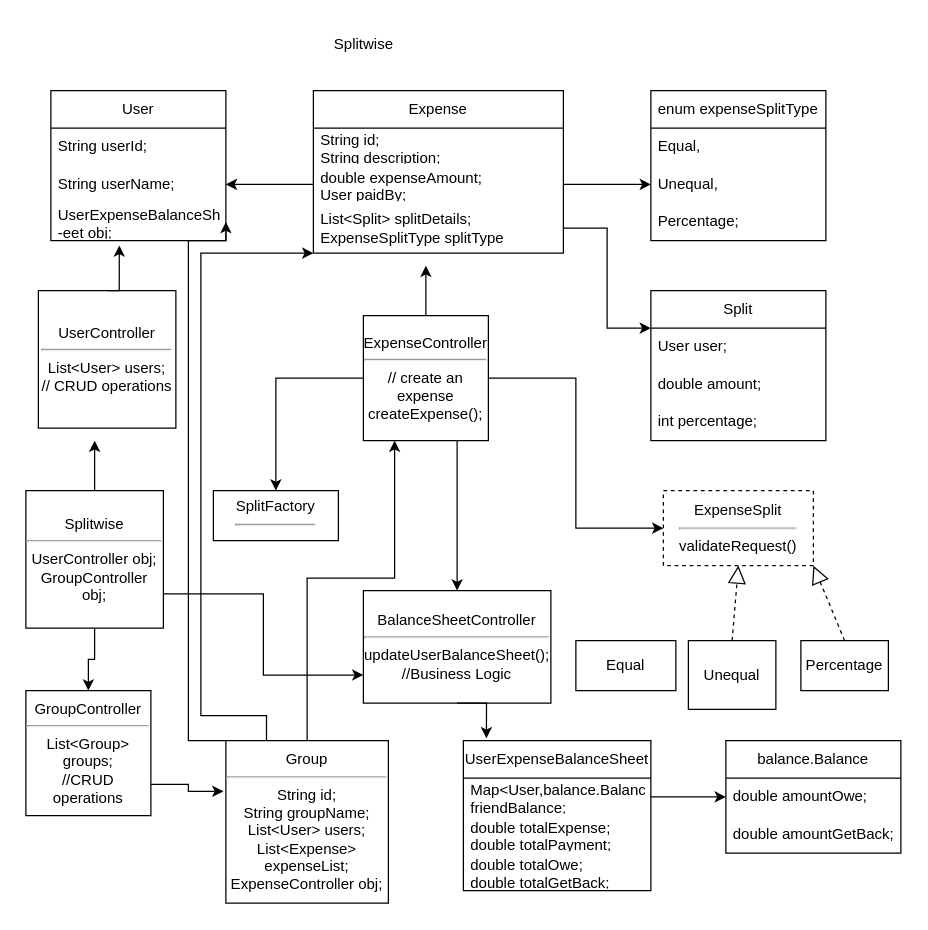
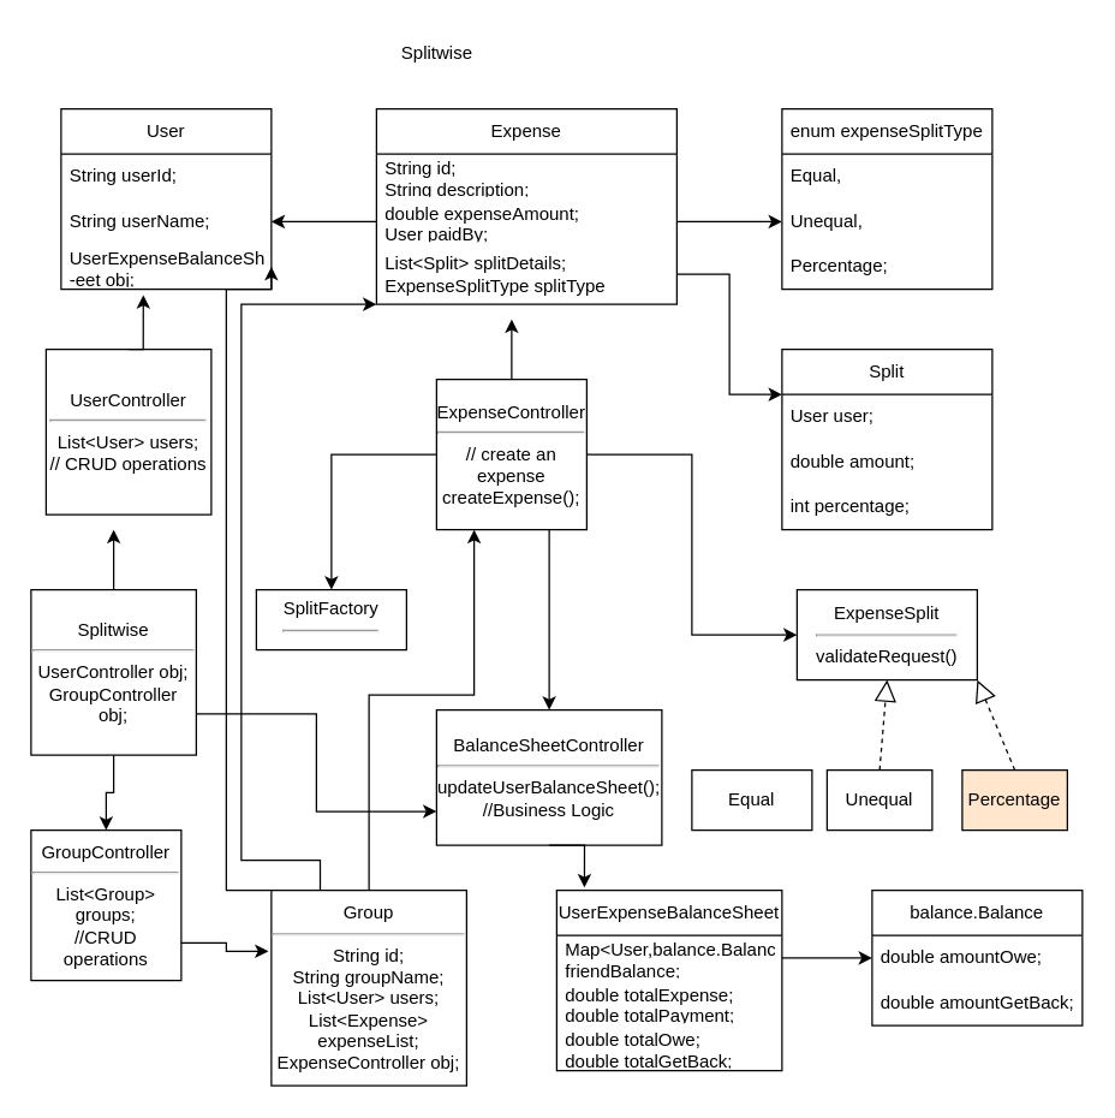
  <mxCell id="0" />
  <mxCell id="1" parent="0" />
  <mxCell id="2" value="Splitwise" style="text;html=1;align=center;verticalAlign=middle;resizable=0;points=[];autosize=1;strokeColor=none;fillColor=none;" vertex="1" parent="1"><mxGeometry x="255" y="20" width="70" height="30" as="geometry" /></mxCell>
  <mxCell id="3" value="User" style="swimlane;fontStyle=0;childLayout=stackLayout;horizontal=1;startSize=30;horizontalStack=0;resizeParent=1;resizeParentMax=0;resizeLast=0;collapsible=1;marginBottom=0;whiteSpace=wrap;html=1;" vertex="1" parent="1"><mxGeometry x="40" y="72" width="140" height="120" as="geometry" /></mxCell>
  <mxCell id="4" value="String userId;" style="text;strokeColor=none;fillColor=none;align=left;verticalAlign=middle;spacingLeft=4;spacingRight=4;overflow=hidden;points=[[0,0.5],[1,0.5]];portConstraint=eastwest;rotatable=0;whiteSpace=wrap;html=1;" vertex="1" parent="3"><mxGeometry y="30" width="140" height="30" as="geometry" /></mxCell>
  <mxCell id="5" value="String userName;" style="text;strokeColor=none;fillColor=none;align=left;verticalAlign=middle;spacingLeft=4;spacingRight=4;overflow=hidden;points=[[0,0.5],[1,0.5]];portConstraint=eastwest;rotatable=0;whiteSpace=wrap;html=1;" vertex="1" parent="3"><mxGeometry y="60" width="140" height="30" as="geometry" /></mxCell>
  <mxCell id="6" value="UserExpenseBalanceSh&lt;div&gt;-eet obj;&lt;/div&gt;" style="text;strokeColor=none;fillColor=none;align=left;verticalAlign=middle;spacingLeft=4;spacingRight=4;overflow=hidden;points=[[0,0.5],[1,0.5]];portConstraint=eastwest;rotatable=0;whiteSpace=wrap;html=1;" vertex="1" parent="3"><mxGeometry y="90" width="140" height="30" as="geometry" /></mxCell>
  <mxCell id="7" value="Expense" style="swimlane;fontStyle=0;childLayout=stackLayout;horizontal=1;startSize=30;horizontalStack=0;resizeParent=1;resizeParentMax=0;resizeLast=0;collapsible=1;marginBottom=0;whiteSpace=wrap;html=1;" vertex="1" parent="1"><mxGeometry x="250" y="72" width="200" height="130" as="geometry" /></mxCell>
  <mxCell id="8" value="String id;&lt;div&gt;String description;&lt;/div&gt;" style="text;strokeColor=none;fillColor=none;align=left;verticalAlign=middle;spacingLeft=4;spacingRight=4;overflow=hidden;points=[[0,0.5],[1,0.5]];portConstraint=eastwest;rotatable=0;whiteSpace=wrap;html=1;" vertex="1" parent="7"><mxGeometry y="30" width="200" height="30" as="geometry" /></mxCell>
  <mxCell id="9" value="double expenseAmount;&lt;div&gt;User paidBy;&lt;/div&gt;" style="text;strokeColor=none;fillColor=none;align=left;verticalAlign=middle;spacingLeft=4;spacingRight=4;overflow=hidden;points=[[0,0.5],[1,0.5]];portConstraint=eastwest;rotatable=0;whiteSpace=wrap;html=1;" vertex="1" parent="7"><mxGeometry y="60" width="200" height="30" as="geometry" /></mxCell>
  <mxCell id="10" value="List&amp;lt;Split&amp;gt; splitDetails;&lt;div&gt;ExpenseSplitType splitType&lt;/div&gt;" style="text;strokeColor=none;fillColor=none;align=left;verticalAlign=middle;spacingLeft=4;spacingRight=4;overflow=hidden;points=[[0,0.5],[1,0.5]];portConstraint=eastwest;rotatable=0;whiteSpace=wrap;html=1;" vertex="1" parent="7"><mxGeometry y="90" width="200" height="40" as="geometry" /></mxCell>
  <mxCell id="11" value="enum expenseSplitType" style="swimlane;fontStyle=0;childLayout=stackLayout;horizontal=1;startSize=30;horizontalStack=0;resizeParent=1;resizeParentMax=0;resizeLast=0;collapsible=1;marginBottom=0;whiteSpace=wrap;html=1;" vertex="1" parent="1"><mxGeometry x="520" y="72" width="140" height="120" as="geometry" /></mxCell>
  <mxCell id="12" value="Equal," style="text;strokeColor=none;fillColor=none;align=left;verticalAlign=middle;spacingLeft=4;spacingRight=4;overflow=hidden;points=[[0,0.5],[1,0.5]];portConstraint=eastwest;rotatable=0;whiteSpace=wrap;html=1;" vertex="1" parent="11"><mxGeometry y="30" width="140" height="30" as="geometry" /></mxCell>
  <mxCell id="13" value="Unequal," style="text;strokeColor=none;fillColor=none;align=left;verticalAlign=middle;spacingLeft=4;spacingRight=4;overflow=hidden;points=[[0,0.5],[1,0.5]];portConstraint=eastwest;rotatable=0;whiteSpace=wrap;html=1;" vertex="1" parent="11"><mxGeometry y="60" width="140" height="30" as="geometry" /></mxCell>
  <mxCell id="14" value="Percentage;" style="text;strokeColor=none;fillColor=none;align=left;verticalAlign=middle;spacingLeft=4;spacingRight=4;overflow=hidden;points=[[0,0.5],[1,0.5]];portConstraint=eastwest;rotatable=0;whiteSpace=wrap;html=1;" vertex="1" parent="11"><mxGeometry y="90" width="140" height="30" as="geometry" /></mxCell>
  <mxCell id="15" value="Split" style="swimlane;fontStyle=0;childLayout=stackLayout;horizontal=1;startSize=30;horizontalStack=0;resizeParent=1;resizeParentMax=0;resizeLast=0;collapsible=1;marginBottom=0;whiteSpace=wrap;html=1;" vertex="1" parent="1"><mxGeometry x="520" y="232" width="140" height="120" as="geometry" /></mxCell>
  <mxCell id="16" value="User user;" style="text;strokeColor=none;fillColor=none;align=left;verticalAlign=middle;spacingLeft=4;spacingRight=4;overflow=hidden;points=[[0,0.5],[1,0.5]];portConstraint=eastwest;rotatable=0;whiteSpace=wrap;html=1;" vertex="1" parent="15"><mxGeometry y="30" width="140" height="30" as="geometry" /></mxCell>
  <mxCell id="17" value="double amount;" style="text;strokeColor=none;fillColor=none;align=left;verticalAlign=middle;spacingLeft=4;spacingRight=4;overflow=hidden;points=[[0,0.5],[1,0.5]];portConstraint=eastwest;rotatable=0;whiteSpace=wrap;html=1;" vertex="1" parent="15"><mxGeometry y="60" width="140" height="30" as="geometry" /></mxCell>
  <mxCell id="18" value="int percentage;" style="text;strokeColor=none;fillColor=none;align=left;verticalAlign=middle;spacingLeft=4;spacingRight=4;overflow=hidden;points=[[0,0.5],[1,0.5]];portConstraint=eastwest;rotatable=0;whiteSpace=wrap;html=1;" vertex="1" parent="15"><mxGeometry y="90" width="140" height="30" as="geometry" /></mxCell>
  <mxCell id="19" value="UserController&lt;hr&gt;List&amp;lt;User&amp;gt; users;&lt;div&gt;// CRUD operations&lt;/div&gt;" style="whiteSpace=wrap;html=1;aspect=fixed;" vertex="1" parent="1"><mxGeometry x="30" y="232" width="110" height="110" as="geometry" /></mxCell>
  <mxCell id="20" style="edgeStyle=orthogonalEdgeStyle;rounded=0;orthogonalLoop=1;jettySize=auto;html=1;exitX=0;exitY=0.5;exitDx=0;exitDy=0;entryX=1;entryY=0.5;entryDx=0;entryDy=0;" edge="1" parent="1" source="9" target="5"><mxGeometry relative="1" as="geometry" /></mxCell>
  <mxCell id="21" style="edgeStyle=orthogonalEdgeStyle;rounded=0;orthogonalLoop=1;jettySize=auto;html=1;exitX=1;exitY=0.5;exitDx=0;exitDy=0;entryX=0;entryY=0.5;entryDx=0;entryDy=0;" edge="1" parent="1" source="9" target="13"><mxGeometry relative="1" as="geometry" /></mxCell>
  <mxCell id="22" style="edgeStyle=orthogonalEdgeStyle;rounded=0;orthogonalLoop=1;jettySize=auto;html=1;exitX=1;exitY=0.5;exitDx=0;exitDy=0;entryX=0;entryY=0.25;entryDx=0;entryDy=0;" edge="1" parent="1" source="10" target="15"><mxGeometry relative="1" as="geometry" /></mxCell>
  <mxCell id="23" style="edgeStyle=orthogonalEdgeStyle;rounded=0;orthogonalLoop=1;jettySize=auto;html=1;exitX=0.5;exitY=0;exitDx=0;exitDy=0;entryX=0.391;entryY=1.127;entryDx=0;entryDy=0;entryPerimeter=0;" edge="1" parent="1" source="19" target="6"><mxGeometry relative="1" as="geometry" /></mxCell>
  <mxCell id="24" style="edgeStyle=orthogonalEdgeStyle;rounded=0;orthogonalLoop=1;jettySize=auto;html=1;exitX=0.5;exitY=0;exitDx=0;exitDy=0;" edge="1" parent="1" source="28"><mxGeometry relative="1" as="geometry"><mxPoint x="340" y="212" as="targetPoint" /></mxGeometry></mxCell>
  <mxCell id="25" style="edgeStyle=orthogonalEdgeStyle;rounded=0;orthogonalLoop=1;jettySize=auto;html=1;exitX=1;exitY=0.5;exitDx=0;exitDy=0;entryX=0;entryY=0.5;entryDx=0;entryDy=0;" edge="1" parent="1" source="28" target="29"><mxGeometry relative="1" as="geometry" /></mxCell>
  <mxCell id="26" style="edgeStyle=orthogonalEdgeStyle;rounded=0;orthogonalLoop=1;jettySize=auto;html=1;exitX=0;exitY=0.5;exitDx=0;exitDy=0;entryX=0.5;entryY=0;entryDx=0;entryDy=0;" edge="1" parent="1" source="28" target="35"><mxGeometry relative="1" as="geometry" /></mxCell>
  <mxCell id="27" style="edgeStyle=orthogonalEdgeStyle;rounded=0;orthogonalLoop=1;jettySize=auto;html=1;exitX=0.75;exitY=1;exitDx=0;exitDy=0;" edge="1" parent="1" source="28" target="36"><mxGeometry relative="1" as="geometry" /></mxCell>
  <mxCell id="28" value="ExpenseController&lt;hr&gt;// create an expense&lt;div&gt;createExpense();&lt;/div&gt;" style="whiteSpace=wrap;html=1;aspect=fixed;" vertex="1" parent="1"><mxGeometry x="290" y="252" width="100" height="100" as="geometry" /></mxCell>
- <mxCell id="29" value="ExpenseSplit&lt;hr&gt;validateRequest()" style="rounded=0;whiteSpace=wrap;html=1;dashed=1;" vertex="1" parent="1"><mxGeometry x="530" y="392" width="120" height="60" as="geometry" /></mxCell>
+ <mxCell id="29" value="ExpenseSplit&lt;hr&gt;validateRequest()" style="rounded=0;whiteSpace=wrap;html=1;" vertex="1" parent="1"><mxGeometry x="530" y="392" width="120" height="60" as="geometry" /></mxCell>
  <mxCell id="30" value="Equal" style="rounded=0;whiteSpace=wrap;html=1;" vertex="1" parent="1"><mxGeometry x="460" y="512" width="80" height="40" as="geometry" /></mxCell>
- <mxCell id="31" value="Unequal" style="rounded=0;whiteSpace=wrap;html=1;" vertex="1" parent="1"><mxGeometry x="550" y="512" width="70" height="55" as="geometry" /></mxCell>
- <mxCell id="32" value="Percentage" style="rounded=0;whiteSpace=wrap;html=1;" vertex="1" parent="1"><mxGeometry x="640" y="512" width="70" height="40" as="geometry" /></mxCell>
+ <mxCell id="31" value="Unequal" style="rounded=0;whiteSpace=wrap;html=1;" vertex="1" parent="1"><mxGeometry x="550" y="512" width="70" height="40" as="geometry" /></mxCell>
+ <mxCell id="32" value="Percentage" style="rounded=0;whiteSpace=wrap;html=1;fillColor=#ffe6cc;" vertex="1" parent="1"><mxGeometry x="640" y="512" width="70" height="40" as="geometry" /></mxCell>
  <mxCell id="33" value="" style="endArrow=block;dashed=1;endFill=0;endSize=12;html=1;rounded=0;entryX=1;entryY=1;entryDx=0;entryDy=0;exitX=0.5;exitY=0;exitDx=0;exitDy=0;" edge="1" parent="1" source="32" target="29"><mxGeometry width="160" relative="1" as="geometry"><mxPoint x="510" y="522" as="sourcePoint" /><mxPoint x="540" y="447" as="targetPoint" /></mxGeometry></mxCell>
  <mxCell id="34" value="" style="endArrow=block;dashed=1;endFill=0;endSize=12;html=1;rounded=0;entryX=0.5;entryY=1;entryDx=0;entryDy=0;exitX=0.5;exitY=0;exitDx=0;exitDy=0;" edge="1" parent="1" source="31" target="29"><mxGeometry width="160" relative="1" as="geometry"><mxPoint x="520" y="532" as="sourcePoint" /><mxPoint x="550" y="457" as="targetPoint" /></mxGeometry></mxCell>
  <mxCell id="35" value="SplitFactory&lt;hr&gt;" style="rounded=0;whiteSpace=wrap;html=1;" vertex="1" parent="1"><mxGeometry x="170" y="392" width="100" height="40" as="geometry" /></mxCell>
  <mxCell id="36" value="BalanceSheetController&lt;hr&gt;updateUserBalanceSheet();&lt;br&gt;&lt;div&gt;//Business Logic&lt;/div&gt;" style="rounded=0;whiteSpace=wrap;html=1;" vertex="1" parent="1"><mxGeometry x="290" y="472" width="150" height="90" as="geometry" /></mxCell>
  <mxCell id="37" style="edgeStyle=orthogonalEdgeStyle;rounded=0;orthogonalLoop=1;jettySize=auto;html=1;exitX=0.5;exitY=0;exitDx=0;exitDy=0;" edge="1" parent="1" source="40"><mxGeometry relative="1" as="geometry"><mxPoint x="75" y="352" as="targetPoint" /></mxGeometry></mxCell>
  <mxCell id="38" style="edgeStyle=orthogonalEdgeStyle;rounded=0;orthogonalLoop=1;jettySize=auto;html=1;exitX=0.5;exitY=1;exitDx=0;exitDy=0;entryX=0.5;entryY=0;entryDx=0;entryDy=0;" edge="1" parent="1" source="40" target="41"><mxGeometry relative="1" as="geometry" /></mxCell>
  <mxCell id="39" style="edgeStyle=orthogonalEdgeStyle;rounded=0;orthogonalLoop=1;jettySize=auto;html=1;exitX=1;exitY=0.75;exitDx=0;exitDy=0;entryX=0;entryY=0.75;entryDx=0;entryDy=0;" edge="1" parent="1" source="40" target="36"><mxGeometry relative="1" as="geometry" /></mxCell>
  <mxCell id="40" value="Splitwise&lt;hr&gt;UserController obj;&lt;div&gt;GroupController obj;&lt;/div&gt;" style="whiteSpace=wrap;html=1;aspect=fixed;" vertex="1" parent="1"><mxGeometry x="20" y="392" width="110" height="110" as="geometry" /></mxCell>
  <mxCell id="41" value="GroupController&lt;hr&gt;List&amp;lt;Group&amp;gt; groups;&lt;div&gt;//CRUD operations&lt;/div&gt;" style="whiteSpace=wrap;html=1;aspect=fixed;" vertex="1" parent="1"><mxGeometry x="20" y="552" width="100" height="100" as="geometry" /></mxCell>
  <mxCell id="42" style="edgeStyle=orthogonalEdgeStyle;rounded=0;orthogonalLoop=1;jettySize=auto;html=1;exitX=0.5;exitY=0;exitDx=0;exitDy=0;entryX=0.25;entryY=1;entryDx=0;entryDy=0;" edge="1" parent="1" source="45" target="28"><mxGeometry relative="1" as="geometry"><Array as="points"><mxPoint x="245" y="462" /><mxPoint x="315" y="462" /></Array></mxGeometry></mxCell>
  <mxCell id="43" style="edgeStyle=orthogonalEdgeStyle;rounded=0;orthogonalLoop=1;jettySize=auto;html=1;exitX=0.25;exitY=0;exitDx=0;exitDy=0;entryX=1;entryY=0.5;entryDx=0;entryDy=0;" edge="1" parent="1" source="45" target="6"><mxGeometry relative="1" as="geometry"><Array as="points"><mxPoint x="150" y="592" /><mxPoint x="150" y="192" /><mxPoint x="180" y="192" /></Array></mxGeometry></mxCell>
  <mxCell id="44" style="edgeStyle=orthogonalEdgeStyle;rounded=0;orthogonalLoop=1;jettySize=auto;html=1;exitX=0.25;exitY=0;exitDx=0;exitDy=0;" edge="1" parent="1" source="45" target="10"><mxGeometry relative="1" as="geometry"><Array as="points"><mxPoint x="213" y="572" /><mxPoint x="160" y="572" /><mxPoint x="160" y="202" /></Array></mxGeometry></mxCell>
  <mxCell id="45" value="Group&lt;hr&gt;String id;&lt;div&gt;String groupName;&lt;/div&gt;&lt;div&gt;List&amp;lt;User&amp;gt; users;&lt;/div&gt;&lt;div&gt;List&amp;lt;Expense&amp;gt; expenseList;&lt;/div&gt;&lt;div&gt;ExpenseController obj;&lt;/div&gt;" style="whiteSpace=wrap;html=1;aspect=fixed;" vertex="1" parent="1"><mxGeometry x="180" y="592" width="130" height="130" as="geometry" /></mxCell>
  <mxCell id="46" style="edgeStyle=orthogonalEdgeStyle;rounded=0;orthogonalLoop=1;jettySize=auto;html=1;exitX=1;exitY=0.75;exitDx=0;exitDy=0;entryX=-0.015;entryY=0.312;entryDx=0;entryDy=0;entryPerimeter=0;" edge="1" parent="1" source="41" target="45"><mxGeometry relative="1" as="geometry" /></mxCell>
  <mxCell id="47" value="UserExpenseBalanceSheet" style="swimlane;fontStyle=0;childLayout=stackLayout;horizontal=1;startSize=30;horizontalStack=0;resizeParent=1;resizeParentMax=0;resizeLast=0;collapsible=1;marginBottom=0;whiteSpace=wrap;html=1;" vertex="1" parent="1"><mxGeometry x="370" y="592" width="150" height="120" as="geometry" /></mxCell>
  <mxCell id="48" value="Map&amp;lt;User,balance.Balance&amp;gt; friendBalance;" style="text;strokeColor=none;fillColor=none;align=left;verticalAlign=middle;spacingLeft=4;spacingRight=4;overflow=hidden;points=[[0,0.5],[1,0.5]];portConstraint=eastwest;rotatable=0;whiteSpace=wrap;html=1;" vertex="1" parent="47"><mxGeometry y="30" width="150" height="30" as="geometry" /></mxCell>
  <mxCell id="49" value="double totalExpense;&lt;div&gt;double totalPayment;&lt;/div&gt;" style="text;strokeColor=none;fillColor=none;align=left;verticalAlign=middle;spacingLeft=4;spacingRight=4;overflow=hidden;points=[[0,0.5],[1,0.5]];portConstraint=eastwest;rotatable=0;whiteSpace=wrap;html=1;" vertex="1" parent="47"><mxGeometry y="60" width="150" height="30" as="geometry" /></mxCell>
  <mxCell id="50" value="double totalOwe;&lt;div&gt;double totalGetBack;&lt;/div&gt;" style="text;strokeColor=none;fillColor=none;align=left;verticalAlign=middle;spacingLeft=4;spacingRight=4;overflow=hidden;points=[[0,0.5],[1,0.5]];portConstraint=eastwest;rotatable=0;whiteSpace=wrap;html=1;" vertex="1" parent="47"><mxGeometry y="90" width="150" height="30" as="geometry" /></mxCell>
  <mxCell id="51" style="edgeStyle=orthogonalEdgeStyle;rounded=0;orthogonalLoop=1;jettySize=auto;html=1;exitX=0.5;exitY=1;exitDx=0;exitDy=0;entryX=0.123;entryY=-0.015;entryDx=0;entryDy=0;entryPerimeter=0;" edge="1" parent="1" source="36" target="47"><mxGeometry relative="1" as="geometry" /></mxCell>
  <mxCell id="52" value="balance.Balance" style="swimlane;fontStyle=0;childLayout=stackLayout;horizontal=1;startSize=30;horizontalStack=0;resizeParent=1;resizeParentMax=0;resizeLast=0;collapsible=1;marginBottom=0;whiteSpace=wrap;html=1;" vertex="1" parent="1"><mxGeometry x="580" y="592" width="140" height="90" as="geometry" /></mxCell>
  <mxCell id="53" value="double amountOwe;" style="text;strokeColor=none;fillColor=none;align=left;verticalAlign=middle;spacingLeft=4;spacingRight=4;overflow=hidden;points=[[0,0.5],[1,0.5]];portConstraint=eastwest;rotatable=0;whiteSpace=wrap;html=1;" vertex="1" parent="52"><mxGeometry y="30" width="140" height="30" as="geometry" /></mxCell>
  <mxCell id="54" value="double amountGetBack;" style="text;strokeColor=none;fillColor=none;align=left;verticalAlign=middle;spacingLeft=4;spacingRight=4;overflow=hidden;points=[[0,0.5],[1,0.5]];portConstraint=eastwest;rotatable=0;whiteSpace=wrap;html=1;" vertex="1" parent="52"><mxGeometry y="60" width="140" height="30" as="geometry" /></mxCell>
  <mxCell id="55" style="edgeStyle=orthogonalEdgeStyle;rounded=0;orthogonalLoop=1;jettySize=auto;html=1;exitX=1;exitY=0.5;exitDx=0;exitDy=0;entryX=0;entryY=0.5;entryDx=0;entryDy=0;" edge="1" parent="1" source="48" target="53"><mxGeometry relative="1" as="geometry" /></mxCell>
